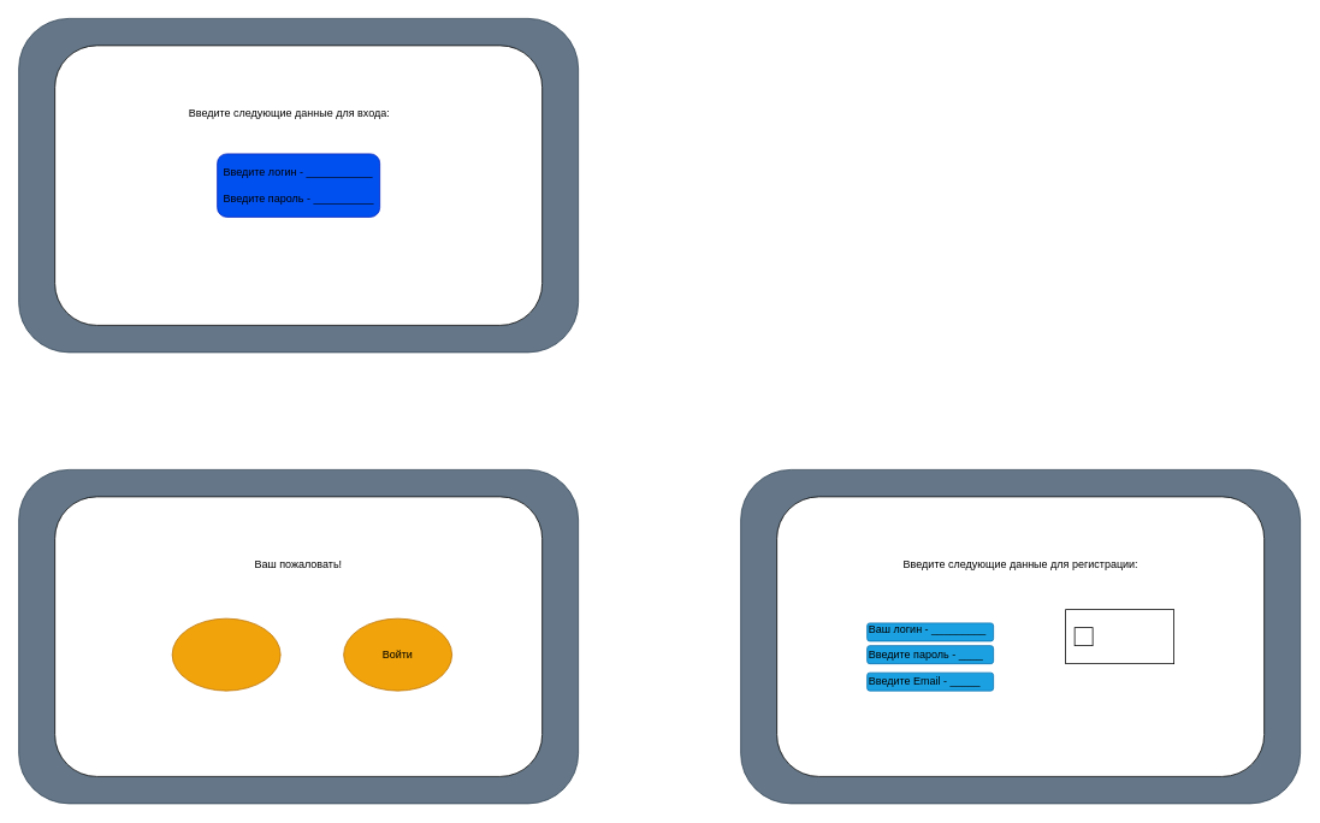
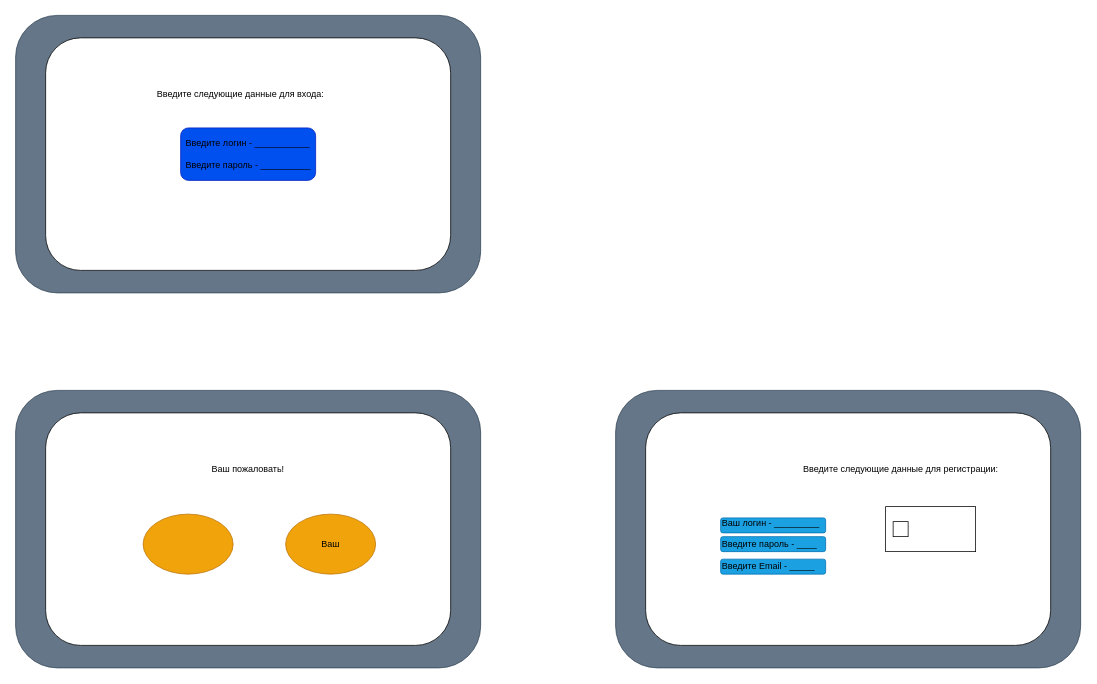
  <mxCell id="0" />
  <mxCell id="1" parent="0" />
  <mxCell id="2" value="" style="ellipse;whiteSpace=wrap;html=1;" vertex="1" parent="1"><mxGeometry x="190" y="685" width="120" height="80" as="geometry" /></mxCell>
  <mxCell id="3" value="" style="rounded=1;whiteSpace=wrap;html=1;fillColor=#647687;strokeColor=#314354;fontColor=#ffffff;" vertex="1" parent="1"><mxGeometry x="20" y="520" width="620" height="370" as="geometry" /></mxCell>
  <mxCell id="4" value="" style="rounded=1;whiteSpace=wrap;html=1;" vertex="1" parent="1"><mxGeometry x="60" y="550" width="540" height="310" as="geometry" /></mxCell>
  <mxCell id="5" value="Ваш пожаловать!" style="text;html=1;whiteSpace=wrap;strokeColor=none;fillColor=none;align=center;verticalAlign=middle;rounded=0;" vertex="1" parent="1"><mxGeometry x="250" y="610" width="160" height="30" as="geometry" /></mxCell>
  <mxCell id="6" value="" style="ellipse;whiteSpace=wrap;html=1;fillColor=#f0a30a;fontColor=#000000;strokeColor=#BD7000;" vertex="1" parent="1"><mxGeometry x="190" y="685" width="120" height="80" as="geometry" /></mxCell>
  <mxCell id="7" value="" style="ellipse;whiteSpace=wrap;html=1;fillColor=#f0a30a;fontColor=#000000;strokeColor=#BD7000;" vertex="1" parent="1"><mxGeometry x="380" y="685" width="120" height="80" as="geometry" /></mxCell>
- <mxCell id="8" value="Войти" style="text;html=1;whiteSpace=wrap;align=center;verticalAlign=middle;rounded=0;" vertex="1" parent="1"><mxGeometry x="400" y="710" width="80" height="30" as="geometry" /></mxCell>
+ <mxCell id="8" value="Ваш" style="text;html=1;whiteSpace=wrap;align=center;verticalAlign=middle;rounded=0;" vertex="1" parent="1"><mxGeometry x="400" y="710" width="80" height="30" as="geometry" /></mxCell>
  <mxCell id="9" value="" style="rounded=1;whiteSpace=wrap;html=1;fillColor=#647687;strokeColor=#314354;fontColor=#ffffff;" vertex="1" parent="1"><mxGeometry x="820" y="520" width="620" height="370" as="geometry" /></mxCell>
  <mxCell id="10" value="&lt;span style=&quot;color: rgba(0, 0, 0, 0); font-family: monospace; font-size: 0px; text-align: start; text-wrap-mode: nowrap;&quot;&gt;%3CmxGraphModel%3E%3Croot%3E%3CmxCell%20id%3D%220%22%2F%3E%3CmxCell%20id%3D%221%22%20parent%3D%220%22%2F%3E%3CmxCell%20id%3D%222%22%20value%3D%22%22%20style%3D%22rounded%3D1%3BwhiteSpace%3Dwrap%3Bhtml%3D1%3B%22%20vertex%3D%221%22%20parent%3D%221%22%3E%3CmxGeometry%20x%3D%22-120%22%20y%3D%22-250%22%20width%3D%22140%22%20height%3D%2220%22%20as%3D%22geometry%22%2F%3E%3C%2FmxCell%3E%3C%2Froot%3E%3C%2FmxGraphModel%3E&lt;/span&gt;" style="rounded=1;whiteSpace=wrap;html=1;" vertex="1" parent="1"><mxGeometry x="860" y="550" width="540" height="310" as="geometry" /></mxCell>
- <mxCell id="11" value="Введите следующие данные для регистрации:" style="text;html=1;whiteSpace=wrap;strokeColor=none;fillColor=none;align=center;verticalAlign=middle;rounded=0;" vertex="1" parent="1"><mxGeometry x="987.5" y="610" width="285" height="30" as="geometry" /></mxCell>
+ <mxCell id="11" value="Введите следующие данные для регистрации:" style="text;html=1;whiteSpace=wrap;strokeColor=none;fillColor=none;align=center;verticalAlign=middle;rounded=0;" vertex="1" parent="1"><mxGeometry x="1057.5" y="610" width="285" height="30" as="geometry" /></mxCell>
  <mxCell id="12" value="" style="rounded=1;whiteSpace=wrap;html=1;fillColor=#1ba1e2;fontColor=#ffffff;strokeColor=#006EAF;" vertex="1" parent="1"><mxGeometry x="960" y="690" width="140" height="20" as="geometry" /></mxCell>
  <mxCell id="13" value="" style="rounded=1;whiteSpace=wrap;html=1;fillColor=#1ba1e2;fontColor=#ffffff;strokeColor=#006EAF;" vertex="1" parent="1"><mxGeometry x="960" y="715" width="140" height="20" as="geometry" /></mxCell>
  <mxCell id="14" value="" style="rounded=1;whiteSpace=wrap;html=1;fillColor=#1ba1e2;fontColor=#ffffff;strokeColor=#006EAF;" vertex="1" parent="1"><mxGeometry x="960" y="745" width="140" height="20" as="geometry" /></mxCell>
  <mxCell id="15" value="&lt;div&gt;Ваш логин - _________&lt;/div&gt;&lt;div&gt;&lt;br&gt;&lt;/div&gt;&lt;div&gt;Введите пароль - ____&lt;/div&gt;&lt;div&gt;&lt;br&gt;&lt;/div&gt;&lt;div&gt;Введите Еmail - _____&amp;nbsp;&lt;/div&gt;" style="text;html=1;whiteSpace=wrap;strokeColor=none;fillColor=none;align=left;verticalAlign=middle;rounded=0;" vertex="1" parent="1"><mxGeometry x="960" y="680" width="135" height="90" as="geometry" /></mxCell>
  <mxCell id="16" value="" style="rounded=0;whiteSpace=wrap;html=1;" vertex="1" parent="1"><mxGeometry x="1180" y="675" width="120" height="60" as="geometry" /></mxCell>
  <mxCell id="17" value="" style="rounded=0;whiteSpace=wrap;html=1;" vertex="1" parent="1"><mxGeometry x="1190" y="695" width="20" height="20" as="geometry" /></mxCell>
  <mxCell id="18" value="" style="rounded=1;whiteSpace=wrap;html=1;fillColor=#647687;strokeColor=#314354;fontColor=#ffffff;" vertex="1" parent="1"><mxGeometry x="20" y="20" width="620" height="370" as="geometry" /></mxCell>
  <mxCell id="19" value="&lt;span style=&quot;color: rgba(0, 0, 0, 0); font-family: monospace; font-size: 0px; text-align: start; text-wrap-mode: nowrap;&quot;&gt;%3CmxGraphModel%3E%3Croot%3E%3CmxCell%20id%3D%220%22%2F%3E%3CmxCell%20id%3D%221%22%20parent%3D%220%22%2F%3E%3CmxCell%20id%3D%222%22%20value%3D%22%22%20style%3D%22rounded%3D1%3BwhiteSpace%3Dwrap%3Bhtml%3D1%3B%22%20vertex%3D%221%22%20parent%3D%221%22%3E%3CmxGeometry%20x%3D%22-120%22%20y%3D%22-250%22%20width%3D%22140%22%20height%3D%2220%22%20as%3D%22geometry%22%2F%3E%3C%2FmxCell%3E%3C%2Froot%3E%3C%2FmxGraphModel%3E&lt;/span&gt;" style="rounded=1;whiteSpace=wrap;html=1;" vertex="1" parent="1"><mxGeometry x="60" y="50" width="540" height="310" as="geometry" /></mxCell>
  <mxCell id="20" value="Введите следующие данные для входа:" style="text;html=1;whiteSpace=wrap;strokeColor=none;fillColor=none;align=center;verticalAlign=middle;rounded=0;" vertex="1" parent="1"><mxGeometry x="170" y="110" width="300" height="30" as="geometry" /></mxCell>
  <mxCell id="21" value="" style="rounded=1;whiteSpace=wrap;html=1;fillColor=#0050ef;fontColor=#ffffff;strokeColor=#001DBC;" vertex="1" parent="1"><mxGeometry x="240" y="170" width="180" height="70" as="geometry" /></mxCell>
  <mxCell id="22" value="Введите логин - ___________&lt;div&gt;&lt;br&gt;&lt;div&gt;Введите пароль - __________&lt;/div&gt;&lt;/div&gt;" style="text;html=1;whiteSpace=wrap;strokeColor=none;fillColor=none;align=left;verticalAlign=middle;rounded=0;" vertex="1" parent="1"><mxGeometry x="245" y="150" width="170" height="110" as="geometry" /></mxCell>
